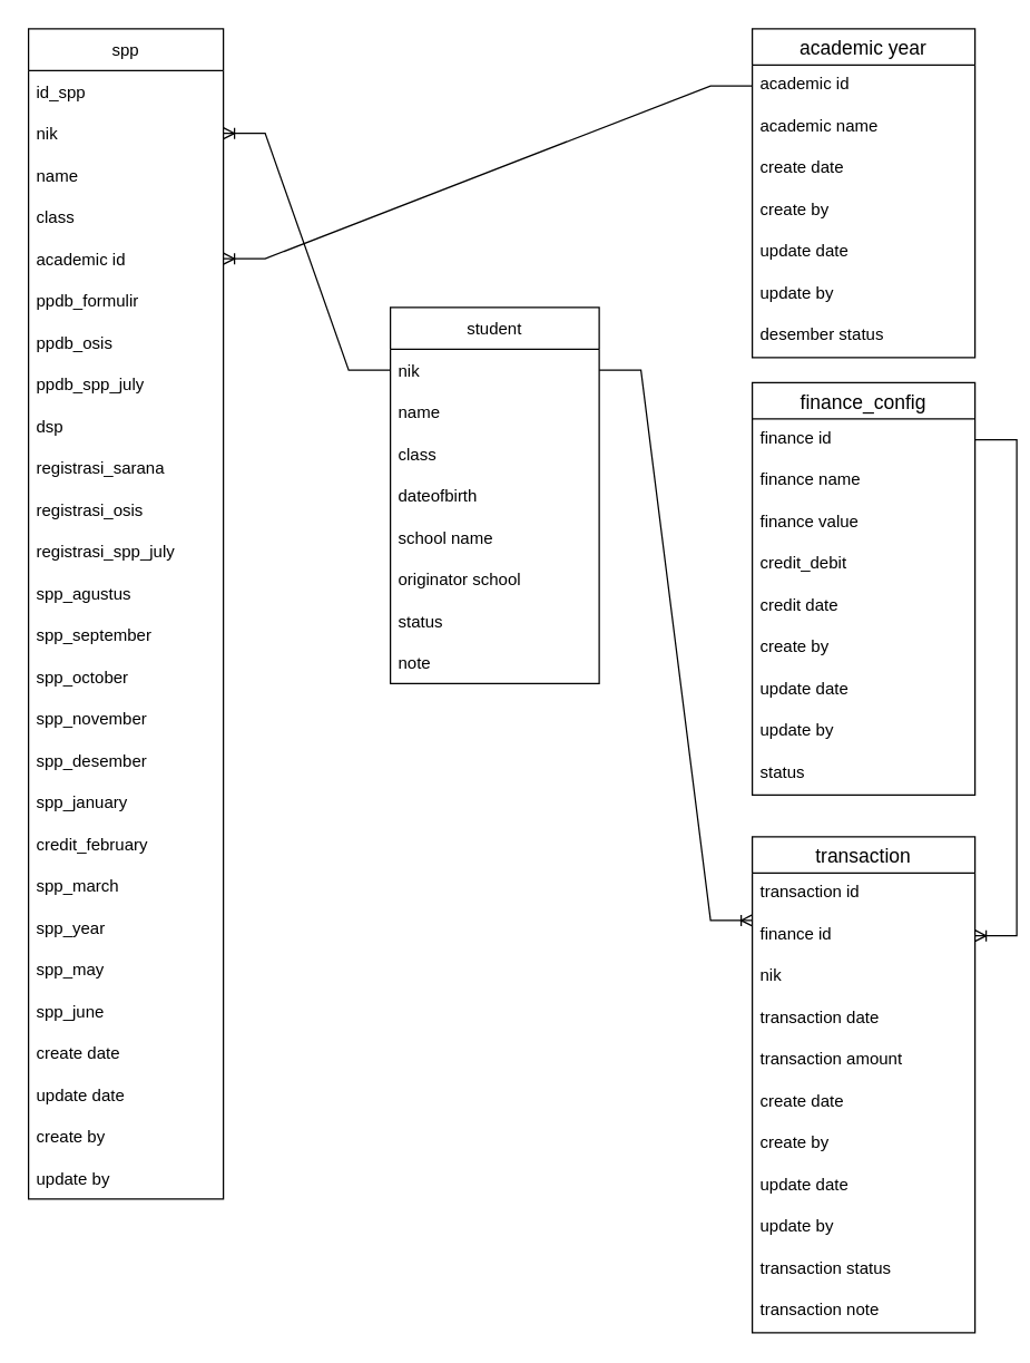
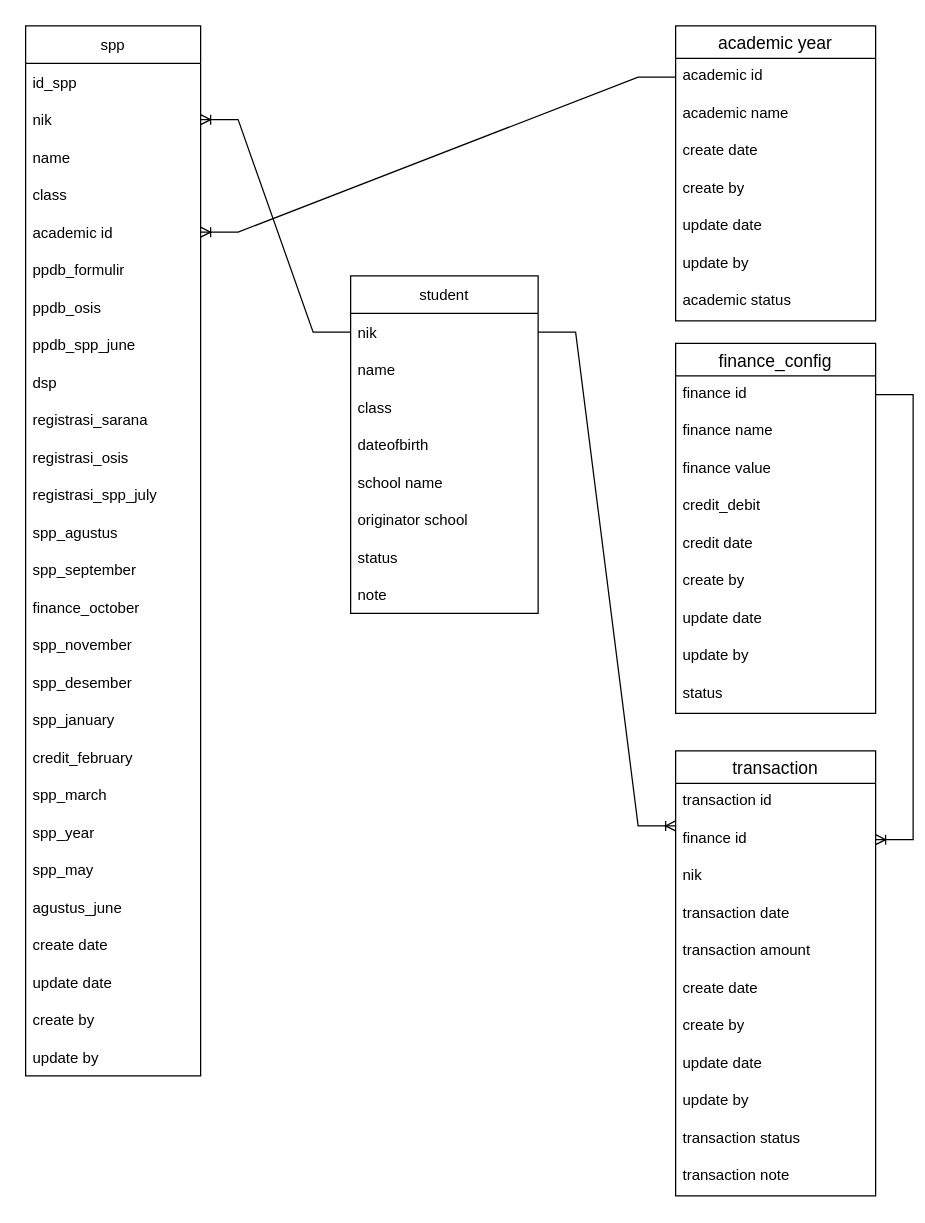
  <mxCell id="0" />
  <mxCell id="1" parent="0" />
  <mxCell id="2" value="spp" style="swimlane;fontStyle=0;childLayout=stackLayout;horizontal=1;startSize=30;horizontalStack=0;resizeParent=1;resizeParentMax=0;resizeLast=0;collapsible=1;marginBottom=0;" parent="1" vertex="1"><mxGeometry x="20" y="20" width="140" height="840" as="geometry" /></mxCell>
  <mxCell id="3" value="id_spp" style="text;strokeColor=none;fillColor=none;align=left;verticalAlign=middle;spacingLeft=4;spacingRight=4;overflow=hidden;points=[[0,0.5],[1,0.5]];portConstraint=eastwest;rotatable=0;" parent="2" vertex="1"><mxGeometry y="30" width="140" height="30" as="geometry" /></mxCell>
  <mxCell id="4" value="nik" style="text;strokeColor=none;fillColor=none;align=left;verticalAlign=middle;spacingLeft=4;spacingRight=4;overflow=hidden;points=[[0,0.5],[1,0.5]];portConstraint=eastwest;rotatable=0;" parent="2" vertex="1"><mxGeometry y="60" width="140" height="30" as="geometry" /></mxCell>
  <mxCell id="5" value="name" style="text;strokeColor=none;fillColor=none;align=left;verticalAlign=middle;spacingLeft=4;spacingRight=4;overflow=hidden;points=[[0,0.5],[1,0.5]];portConstraint=eastwest;rotatable=0;" parent="2" vertex="1"><mxGeometry y="90" width="140" height="30" as="geometry" /></mxCell>
  <mxCell id="6" value="class" style="text;strokeColor=none;fillColor=none;align=left;verticalAlign=middle;spacingLeft=4;spacingRight=4;overflow=hidden;points=[[0,0.5],[1,0.5]];portConstraint=eastwest;rotatable=0;" parent="2" vertex="1"><mxGeometry y="120" width="140" height="30" as="geometry" /></mxCell>
  <mxCell id="7" value="academic id" style="text;strokeColor=none;fillColor=none;align=left;verticalAlign=middle;spacingLeft=4;spacingRight=4;overflow=hidden;points=[[0,0.5],[1,0.5]];portConstraint=eastwest;rotatable=0;" parent="2" vertex="1"><mxGeometry y="150" width="140" height="30" as="geometry" /></mxCell>
  <mxCell id="8" value="ppdb_formulir" style="text;strokeColor=none;fillColor=none;align=left;verticalAlign=middle;spacingLeft=4;spacingRight=4;overflow=hidden;points=[[0,0.5],[1,0.5]];portConstraint=eastwest;rotatable=0;" parent="2" vertex="1"><mxGeometry y="180" width="140" height="30" as="geometry" /></mxCell>
  <mxCell id="9" value="ppdb_osis" style="text;strokeColor=none;fillColor=none;align=left;verticalAlign=middle;spacingLeft=4;spacingRight=4;overflow=hidden;points=[[0,0.5],[1,0.5]];portConstraint=eastwest;rotatable=0;" parent="2" vertex="1"><mxGeometry y="210" width="140" height="30" as="geometry" /></mxCell>
- <mxCell id="10" value="ppdb_spp_july" style="text;strokeColor=none;fillColor=none;align=left;verticalAlign=middle;spacingLeft=4;spacingRight=4;overflow=hidden;points=[[0,0.5],[1,0.5]];portConstraint=eastwest;rotatable=0;" parent="2" vertex="1"><mxGeometry y="240" width="140" height="30" as="geometry" /></mxCell>
+ <mxCell id="10" value="ppdb_spp_june" style="text;strokeColor=none;fillColor=none;align=left;verticalAlign=middle;spacingLeft=4;spacingRight=4;overflow=hidden;points=[[0,0.5],[1,0.5]];portConstraint=eastwest;rotatable=0;" parent="2" vertex="1"><mxGeometry y="240" width="140" height="30" as="geometry" /></mxCell>
  <mxCell id="11" value="dsp" style="text;strokeColor=none;fillColor=none;align=left;verticalAlign=middle;spacingLeft=4;spacingRight=4;overflow=hidden;points=[[0,0.5],[1,0.5]];portConstraint=eastwest;rotatable=0;" parent="2" vertex="1"><mxGeometry y="270" width="140" height="30" as="geometry" /></mxCell>
  <mxCell id="12" value="registrasi_sarana" style="text;strokeColor=none;fillColor=none;align=left;verticalAlign=middle;spacingLeft=4;spacingRight=4;overflow=hidden;points=[[0,0.5],[1,0.5]];portConstraint=eastwest;rotatable=0;" parent="2" vertex="1"><mxGeometry y="300" width="140" height="30" as="geometry" /></mxCell>
  <mxCell id="13" value="registrasi_osis" style="text;strokeColor=none;fillColor=none;align=left;verticalAlign=middle;spacingLeft=4;spacingRight=4;overflow=hidden;points=[[0,0.5],[1,0.5]];portConstraint=eastwest;rotatable=0;" parent="2" vertex="1"><mxGeometry y="330" width="140" height="30" as="geometry" /></mxCell>
  <mxCell id="14" value="registrasi_spp_july" style="text;strokeColor=none;fillColor=none;align=left;verticalAlign=middle;spacingLeft=4;spacingRight=4;overflow=hidden;points=[[0,0.5],[1,0.5]];portConstraint=eastwest;rotatable=0;" parent="2" vertex="1"><mxGeometry y="360" width="140" height="30" as="geometry" /></mxCell>
  <mxCell id="15" value="spp_agustus" style="text;strokeColor=none;fillColor=none;align=left;verticalAlign=middle;spacingLeft=4;spacingRight=4;overflow=hidden;points=[[0,0.5],[1,0.5]];portConstraint=eastwest;rotatable=0;" parent="2" vertex="1"><mxGeometry y="390" width="140" height="30" as="geometry" /></mxCell>
  <mxCell id="16" value="spp_september" style="text;strokeColor=none;fillColor=none;align=left;verticalAlign=middle;spacingLeft=4;spacingRight=4;overflow=hidden;points=[[0,0.5],[1,0.5]];portConstraint=eastwest;rotatable=0;" parent="2" vertex="1"><mxGeometry y="420" width="140" height="30" as="geometry" /></mxCell>
- <mxCell id="17" value="spp_october" style="text;strokeColor=none;fillColor=none;align=left;verticalAlign=middle;spacingLeft=4;spacingRight=4;overflow=hidden;points=[[0,0.5],[1,0.5]];portConstraint=eastwest;rotatable=0;" parent="2" vertex="1"><mxGeometry y="450" width="140" height="30" as="geometry" /></mxCell>
+ <mxCell id="17" value="finance_october" style="text;strokeColor=none;fillColor=none;align=left;verticalAlign=middle;spacingLeft=4;spacingRight=4;overflow=hidden;points=[[0,0.5],[1,0.5]];portConstraint=eastwest;rotatable=0;" parent="2" vertex="1"><mxGeometry y="450" width="140" height="30" as="geometry" /></mxCell>
  <mxCell id="18" value="spp_november" style="text;strokeColor=none;fillColor=none;align=left;verticalAlign=middle;spacingLeft=4;spacingRight=4;overflow=hidden;points=[[0,0.5],[1,0.5]];portConstraint=eastwest;rotatable=0;" parent="2" vertex="1"><mxGeometry y="480" width="140" height="30" as="geometry" /></mxCell>
  <mxCell id="19" value="spp_desember" style="text;strokeColor=none;fillColor=none;align=left;verticalAlign=middle;spacingLeft=4;spacingRight=4;overflow=hidden;points=[[0,0.5],[1,0.5]];portConstraint=eastwest;rotatable=0;" parent="2" vertex="1"><mxGeometry y="510" width="140" height="30" as="geometry" /></mxCell>
  <mxCell id="20" value="spp_january" style="text;strokeColor=none;fillColor=none;align=left;verticalAlign=middle;spacingLeft=4;spacingRight=4;overflow=hidden;points=[[0,0.5],[1,0.5]];portConstraint=eastwest;rotatable=0;" parent="2" vertex="1"><mxGeometry y="540" width="140" height="30" as="geometry" /></mxCell>
  <mxCell id="21" value="credit_february" style="text;strokeColor=none;fillColor=none;align=left;verticalAlign=middle;spacingLeft=4;spacingRight=4;overflow=hidden;points=[[0,0.5],[1,0.5]];portConstraint=eastwest;rotatable=0;" parent="2" vertex="1"><mxGeometry y="570" width="140" height="30" as="geometry" /></mxCell>
  <mxCell id="22" value="spp_march" style="text;strokeColor=none;fillColor=none;align=left;verticalAlign=middle;spacingLeft=4;spacingRight=4;overflow=hidden;points=[[0,0.5],[1,0.5]];portConstraint=eastwest;rotatable=0;" parent="2" vertex="1"><mxGeometry y="600" width="140" height="30" as="geometry" /></mxCell>
  <mxCell id="23" value="spp_year" style="text;strokeColor=none;fillColor=none;align=left;verticalAlign=middle;spacingLeft=4;spacingRight=4;overflow=hidden;points=[[0,0.5],[1,0.5]];portConstraint=eastwest;rotatable=0;" parent="2" vertex="1"><mxGeometry y="630" width="140" height="30" as="geometry" /></mxCell>
  <mxCell id="24" value="spp_may" style="text;strokeColor=none;fillColor=none;align=left;verticalAlign=middle;spacingLeft=4;spacingRight=4;overflow=hidden;points=[[0,0.5],[1,0.5]];portConstraint=eastwest;rotatable=0;" parent="2" vertex="1"><mxGeometry y="660" width="140" height="30" as="geometry" /></mxCell>
- <mxCell id="25" value="spp_june" style="text;strokeColor=none;fillColor=none;align=left;verticalAlign=middle;spacingLeft=4;spacingRight=4;overflow=hidden;points=[[0,0.5],[1,0.5]];portConstraint=eastwest;rotatable=0;" parent="2" vertex="1"><mxGeometry y="690" width="140" height="30" as="geometry" /></mxCell>
+ <mxCell id="25" value="agustus_june" style="text;strokeColor=none;fillColor=none;align=left;verticalAlign=middle;spacingLeft=4;spacingRight=4;overflow=hidden;points=[[0,0.5],[1,0.5]];portConstraint=eastwest;rotatable=0;" parent="2" vertex="1"><mxGeometry y="690" width="140" height="30" as="geometry" /></mxCell>
  <mxCell id="26" value="create date" style="text;strokeColor=none;fillColor=none;align=left;verticalAlign=middle;spacingLeft=4;spacingRight=4;overflow=hidden;points=[[0,0.5],[1,0.5]];portConstraint=eastwest;rotatable=0;" parent="2" vertex="1"><mxGeometry y="720" width="140" height="30" as="geometry" /></mxCell>
  <mxCell id="27" value="update date" style="text;strokeColor=none;fillColor=none;align=left;verticalAlign=middle;spacingLeft=4;spacingRight=4;overflow=hidden;points=[[0,0.5],[1,0.5]];portConstraint=eastwest;rotatable=0;" parent="2" vertex="1"><mxGeometry y="750" width="140" height="30" as="geometry" /></mxCell>
  <mxCell id="28" value="create by" style="text;strokeColor=none;fillColor=none;align=left;verticalAlign=middle;spacingLeft=4;spacingRight=4;overflow=hidden;points=[[0,0.5],[1,0.5]];portConstraint=eastwest;rotatable=0;" parent="2" vertex="1"><mxGeometry y="780" width="140" height="30" as="geometry" /></mxCell>
  <mxCell id="29" value="update by" style="text;strokeColor=none;fillColor=none;align=left;verticalAlign=middle;spacingLeft=4;spacingRight=4;overflow=hidden;points=[[0,0.5],[1,0.5]];portConstraint=eastwest;rotatable=0;" parent="2" vertex="1"><mxGeometry y="810" width="140" height="30" as="geometry" /></mxCell>
  <mxCell id="30" value="academic year" style="swimlane;fontStyle=0;childLayout=stackLayout;horizontal=1;startSize=26;horizontalStack=0;resizeParent=1;resizeParentMax=0;resizeLast=0;collapsible=1;marginBottom=0;align=center;fontSize=14;" parent="1" vertex="1"><mxGeometry x="540" y="20" width="160" height="236" as="geometry" /></mxCell>
  <mxCell id="31" value="academic id" style="text;strokeColor=none;fillColor=none;spacingLeft=4;spacingRight=4;overflow=hidden;rotatable=0;points=[[0,0.5],[1,0.5]];portConstraint=eastwest;fontSize=12;" parent="30" vertex="1"><mxGeometry y="26" width="160" height="30" as="geometry" /></mxCell>
  <mxCell id="32" value="academic name" style="text;strokeColor=none;fillColor=none;spacingLeft=4;spacingRight=4;overflow=hidden;rotatable=0;points=[[0,0.5],[1,0.5]];portConstraint=eastwest;fontSize=12;" parent="30" vertex="1"><mxGeometry y="56" width="160" height="30" as="geometry" /></mxCell>
  <mxCell id="33" value="create date" style="text;strokeColor=none;fillColor=none;spacingLeft=4;spacingRight=4;overflow=hidden;rotatable=0;points=[[0,0.5],[1,0.5]];portConstraint=eastwest;fontSize=12;" parent="30" vertex="1"><mxGeometry y="86" width="160" height="30" as="geometry" /></mxCell>
  <mxCell id="34" value="create by" style="text;strokeColor=none;fillColor=none;spacingLeft=4;spacingRight=4;overflow=hidden;rotatable=0;points=[[0,0.5],[1,0.5]];portConstraint=eastwest;fontSize=12;" parent="30" vertex="1"><mxGeometry y="116" width="160" height="30" as="geometry" /></mxCell>
  <mxCell id="35" value="update date" style="text;strokeColor=none;fillColor=none;spacingLeft=4;spacingRight=4;overflow=hidden;rotatable=0;points=[[0,0.5],[1,0.5]];portConstraint=eastwest;fontSize=12;" parent="30" vertex="1"><mxGeometry y="146" width="160" height="30" as="geometry" /></mxCell>
  <mxCell id="36" value="update by" style="text;strokeColor=none;fillColor=none;spacingLeft=4;spacingRight=4;overflow=hidden;rotatable=0;points=[[0,0.5],[1,0.5]];portConstraint=eastwest;fontSize=12;" parent="30" vertex="1"><mxGeometry y="176" width="160" height="30" as="geometry" /></mxCell>
- <mxCell id="37" value="desember status" style="text;strokeColor=none;fillColor=none;spacingLeft=4;spacingRight=4;overflow=hidden;rotatable=0;points=[[0,0.5],[1,0.5]];portConstraint=eastwest;fontSize=12;" parent="30" vertex="1"><mxGeometry y="206" width="160" height="30" as="geometry" /></mxCell>
+ <mxCell id="37" value="academic status" style="text;strokeColor=none;fillColor=none;spacingLeft=4;spacingRight=4;overflow=hidden;rotatable=0;points=[[0,0.5],[1,0.5]];portConstraint=eastwest;fontSize=12;" parent="30" vertex="1"><mxGeometry y="206" width="160" height="30" as="geometry" /></mxCell>
  <mxCell id="38" value="finance_config" style="swimlane;fontStyle=0;childLayout=stackLayout;horizontal=1;startSize=26;horizontalStack=0;resizeParent=1;resizeParentMax=0;resizeLast=0;collapsible=1;marginBottom=0;align=center;fontSize=14;" parent="1" vertex="1"><mxGeometry x="540" y="274" width="160" height="296" as="geometry" /></mxCell>
  <mxCell id="39" value="finance id" style="text;strokeColor=none;fillColor=none;spacingLeft=4;spacingRight=4;overflow=hidden;rotatable=0;points=[[0,0.5],[1,0.5]];portConstraint=eastwest;fontSize=12;" parent="38" vertex="1"><mxGeometry y="26" width="160" height="30" as="geometry" /></mxCell>
  <mxCell id="40" value="finance name" style="text;strokeColor=none;fillColor=none;spacingLeft=4;spacingRight=4;overflow=hidden;rotatable=0;points=[[0,0.5],[1,0.5]];portConstraint=eastwest;fontSize=12;" parent="38" vertex="1"><mxGeometry y="56" width="160" height="30" as="geometry" /></mxCell>
  <mxCell id="41" value="finance value" style="text;strokeColor=none;fillColor=none;spacingLeft=4;spacingRight=4;overflow=hidden;rotatable=0;points=[[0,0.5],[1,0.5]];portConstraint=eastwest;fontSize=12;" parent="38" vertex="1"><mxGeometry y="86" width="160" height="30" as="geometry" /></mxCell>
  <mxCell id="42" value="credit_debit" style="text;strokeColor=none;fillColor=none;spacingLeft=4;spacingRight=4;overflow=hidden;rotatable=0;points=[[0,0.5],[1,0.5]];portConstraint=eastwest;fontSize=12;" parent="38" vertex="1"><mxGeometry y="116" width="160" height="30" as="geometry" /></mxCell>
  <mxCell id="43" value="credit date" style="text;strokeColor=none;fillColor=none;spacingLeft=4;spacingRight=4;overflow=hidden;rotatable=0;points=[[0,0.5],[1,0.5]];portConstraint=eastwest;fontSize=12;" parent="38" vertex="1"><mxGeometry y="146" width="160" height="30" as="geometry" /></mxCell>
  <mxCell id="44" value="create by" style="text;strokeColor=none;fillColor=none;spacingLeft=4;spacingRight=4;overflow=hidden;rotatable=0;points=[[0,0.5],[1,0.5]];portConstraint=eastwest;fontSize=12;" parent="38" vertex="1"><mxGeometry y="176" width="160" height="30" as="geometry" /></mxCell>
  <mxCell id="45" value="update date" style="text;strokeColor=none;fillColor=none;spacingLeft=4;spacingRight=4;overflow=hidden;rotatable=0;points=[[0,0.5],[1,0.5]];portConstraint=eastwest;fontSize=12;" parent="38" vertex="1"><mxGeometry y="206" width="160" height="30" as="geometry" /></mxCell>
  <mxCell id="46" value="update by" style="text;strokeColor=none;fillColor=none;spacingLeft=4;spacingRight=4;overflow=hidden;rotatable=0;points=[[0,0.5],[1,0.5]];portConstraint=eastwest;fontSize=12;" parent="38" vertex="1"><mxGeometry y="236" width="160" height="30" as="geometry" /></mxCell>
  <mxCell id="47" value="status" style="text;strokeColor=none;fillColor=none;spacingLeft=4;spacingRight=4;overflow=hidden;rotatable=0;points=[[0,0.5],[1,0.5]];portConstraint=eastwest;fontSize=12;" parent="38" vertex="1"><mxGeometry y="266" width="160" height="30" as="geometry" /></mxCell>
  <mxCell id="48" value="transaction" style="swimlane;fontStyle=0;childLayout=stackLayout;horizontal=1;startSize=26;horizontalStack=0;resizeParent=1;resizeParentMax=0;resizeLast=0;collapsible=1;marginBottom=0;align=center;fontSize=14;" parent="1" vertex="1"><mxGeometry x="540" y="600" width="160" height="356" as="geometry" /></mxCell>
  <mxCell id="49" value="transaction id" style="text;strokeColor=none;fillColor=none;spacingLeft=4;spacingRight=4;overflow=hidden;rotatable=0;points=[[0,0.5],[1,0.5]];portConstraint=eastwest;fontSize=12;" parent="48" vertex="1"><mxGeometry y="26" width="160" height="30" as="geometry" /></mxCell>
  <mxCell id="50" value="finance id" style="text;strokeColor=none;fillColor=none;spacingLeft=4;spacingRight=4;overflow=hidden;rotatable=0;points=[[0,0.5],[1,0.5]];portConstraint=eastwest;fontSize=12;" parent="48" vertex="1"><mxGeometry y="56" width="160" height="30" as="geometry" /></mxCell>
  <mxCell id="51" value="nik" style="text;strokeColor=none;fillColor=none;spacingLeft=4;spacingRight=4;overflow=hidden;rotatable=0;points=[[0,0.5],[1,0.5]];portConstraint=eastwest;fontSize=12;" parent="48" vertex="1"><mxGeometry y="86" width="160" height="30" as="geometry" /></mxCell>
  <mxCell id="52" value="transaction date" style="text;strokeColor=none;fillColor=none;spacingLeft=4;spacingRight=4;overflow=hidden;rotatable=0;points=[[0,0.5],[1,0.5]];portConstraint=eastwest;fontSize=12;" parent="48" vertex="1"><mxGeometry y="116" width="160" height="30" as="geometry" /></mxCell>
  <mxCell id="53" value="transaction amount" style="text;strokeColor=none;fillColor=none;spacingLeft=4;spacingRight=4;overflow=hidden;rotatable=0;points=[[0,0.5],[1,0.5]];portConstraint=eastwest;fontSize=12;" parent="48" vertex="1"><mxGeometry y="146" width="160" height="30" as="geometry" /></mxCell>
  <mxCell id="54" value="create date" style="text;strokeColor=none;fillColor=none;spacingLeft=4;spacingRight=4;overflow=hidden;rotatable=0;points=[[0,0.5],[1,0.5]];portConstraint=eastwest;fontSize=12;" parent="48" vertex="1"><mxGeometry y="176" width="160" height="30" as="geometry" /></mxCell>
  <mxCell id="55" value="create by" style="text;strokeColor=none;fillColor=none;spacingLeft=4;spacingRight=4;overflow=hidden;rotatable=0;points=[[0,0.5],[1,0.5]];portConstraint=eastwest;fontSize=12;" parent="48" vertex="1"><mxGeometry y="206" width="160" height="30" as="geometry" /></mxCell>
  <mxCell id="56" value="update date" style="text;strokeColor=none;fillColor=none;spacingLeft=4;spacingRight=4;overflow=hidden;rotatable=0;points=[[0,0.5],[1,0.5]];portConstraint=eastwest;fontSize=12;" parent="48" vertex="1"><mxGeometry y="236" width="160" height="30" as="geometry" /></mxCell>
  <mxCell id="57" value="update by" style="text;strokeColor=none;fillColor=none;spacingLeft=4;spacingRight=4;overflow=hidden;rotatable=0;points=[[0,0.5],[1,0.5]];portConstraint=eastwest;fontSize=12;" parent="48" vertex="1"><mxGeometry y="266" width="160" height="30" as="geometry" /></mxCell>
  <mxCell id="58" value="transaction status" style="text;strokeColor=none;fillColor=none;spacingLeft=4;spacingRight=4;overflow=hidden;rotatable=0;points=[[0,0.5],[1,0.5]];portConstraint=eastwest;fontSize=12;" parent="48" vertex="1"><mxGeometry y="296" width="160" height="30" as="geometry" /></mxCell>
  <mxCell id="59" value="transaction note" style="text;strokeColor=none;fillColor=none;spacingLeft=4;spacingRight=4;overflow=hidden;rotatable=0;points=[[0,0.5],[1,0.5]];portConstraint=eastwest;fontSize=12;" parent="48" vertex="1"><mxGeometry y="326" width="160" height="30" as="geometry" /></mxCell>
  <mxCell id="60" value="" style="edgeStyle=entityRelationEdgeStyle;fontSize=12;html=1;endArrow=ERoneToMany;rounded=0;exitX=1;exitY=0.5;exitDx=0;exitDy=0;entryX=1;entryY=0.5;entryDx=0;entryDy=0;" parent="1" source="39" target="50" edge="1"><mxGeometry width="100" height="100" relative="1" as="geometry"><mxPoint x="360" y="440" as="sourcePoint" /><mxPoint x="460" y="340" as="targetPoint" /></mxGeometry></mxCell>
  <mxCell id="61" value="student" style="swimlane;fontStyle=0;childLayout=stackLayout;horizontal=1;startSize=30;horizontalStack=0;resizeParent=1;resizeParentMax=0;resizeLast=0;collapsible=1;marginBottom=0;" parent="1" vertex="1"><mxGeometry x="280" y="220" width="150" height="270" as="geometry" /></mxCell>
  <mxCell id="62" value="nik" style="text;strokeColor=none;fillColor=none;align=left;verticalAlign=middle;spacingLeft=4;spacingRight=4;overflow=hidden;points=[[0,0.5],[1,0.5]];portConstraint=eastwest;rotatable=0;" parent="61" vertex="1"><mxGeometry y="30" width="150" height="30" as="geometry" /></mxCell>
  <mxCell id="63" value="name" style="text;strokeColor=none;fillColor=none;align=left;verticalAlign=middle;spacingLeft=4;spacingRight=4;overflow=hidden;points=[[0,0.5],[1,0.5]];portConstraint=eastwest;rotatable=0;" parent="61" vertex="1"><mxGeometry y="60" width="150" height="30" as="geometry" /></mxCell>
  <mxCell id="64" value="class" style="text;strokeColor=none;fillColor=none;align=left;verticalAlign=middle;spacingLeft=4;spacingRight=4;overflow=hidden;points=[[0,0.5],[1,0.5]];portConstraint=eastwest;rotatable=0;" parent="61" vertex="1"><mxGeometry y="90" width="150" height="30" as="geometry" /></mxCell>
  <mxCell id="65" value="dateofbirth" style="text;strokeColor=none;fillColor=none;align=left;verticalAlign=middle;spacingLeft=4;spacingRight=4;overflow=hidden;points=[[0,0.5],[1,0.5]];portConstraint=eastwest;rotatable=0;" parent="61" vertex="1"><mxGeometry y="120" width="150" height="30" as="geometry" /></mxCell>
  <mxCell id="66" value="school name" style="text;strokeColor=none;fillColor=none;align=left;verticalAlign=middle;spacingLeft=4;spacingRight=4;overflow=hidden;points=[[0,0.5],[1,0.5]];portConstraint=eastwest;rotatable=0;" parent="61" vertex="1"><mxGeometry y="150" width="150" height="30" as="geometry" /></mxCell>
  <mxCell id="67" value="originator school" style="text;strokeColor=none;fillColor=none;align=left;verticalAlign=middle;spacingLeft=4;spacingRight=4;overflow=hidden;points=[[0,0.5],[1,0.5]];portConstraint=eastwest;rotatable=0;" parent="61" vertex="1"><mxGeometry y="180" width="150" height="30" as="geometry" /></mxCell>
  <mxCell id="68" value="status" style="text;strokeColor=none;fillColor=none;align=left;verticalAlign=middle;spacingLeft=4;spacingRight=4;overflow=hidden;points=[[0,0.5],[1,0.5]];portConstraint=eastwest;rotatable=0;" parent="61" vertex="1"><mxGeometry y="210" width="150" height="30" as="geometry" /></mxCell>
  <mxCell id="69" value="note" style="text;strokeColor=none;fillColor=none;align=left;verticalAlign=middle;spacingLeft=4;spacingRight=4;overflow=hidden;points=[[0,0.5],[1,0.5]];portConstraint=eastwest;rotatable=0;" parent="61" vertex="1"><mxGeometry y="240" width="150" height="30" as="geometry" /></mxCell>
  <mxCell id="70" value="" style="edgeStyle=entityRelationEdgeStyle;fontSize=12;html=1;endArrow=ERoneToMany;rounded=0;entryX=1;entryY=0.5;entryDx=0;entryDy=0;exitX=0;exitY=0.5;exitDx=0;exitDy=0;" parent="1" source="62" target="4" edge="1"><mxGeometry width="100" height="100" relative="1" as="geometry"><mxPoint x="360" y="260" as="sourcePoint" /><mxPoint x="460" y="160" as="targetPoint" /></mxGeometry></mxCell>
  <mxCell id="71" value="" style="edgeStyle=entityRelationEdgeStyle;fontSize=12;html=1;endArrow=ERoneToMany;rounded=0;entryX=1;entryY=0.5;entryDx=0;entryDy=0;exitX=0;exitY=0.5;exitDx=0;exitDy=0;" parent="1" source="31" target="7" edge="1"><mxGeometry width="100" height="100" relative="1" as="geometry"><mxPoint x="420" y="80" as="sourcePoint" /><mxPoint x="460" y="160" as="targetPoint" /></mxGeometry></mxCell>
  <mxCell id="72" value="" style="edgeStyle=entityRelationEdgeStyle;fontSize=12;html=1;endArrow=ERoneToMany;rounded=0;exitX=1;exitY=0.5;exitDx=0;exitDy=0;" parent="1" source="62" edge="1"><mxGeometry width="100" height="100" relative="1" as="geometry"><mxPoint x="440" y="760" as="sourcePoint" /><mxPoint x="540" y="660" as="targetPoint" /></mxGeometry></mxCell>
